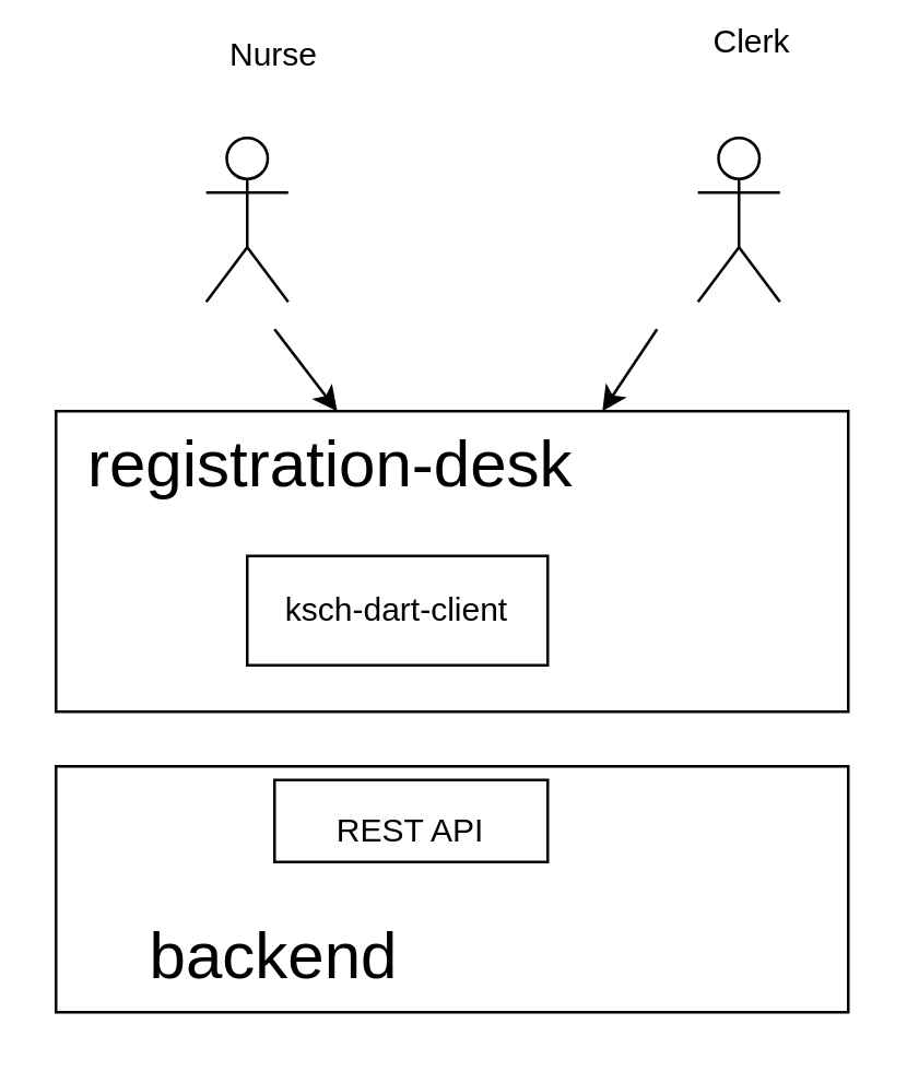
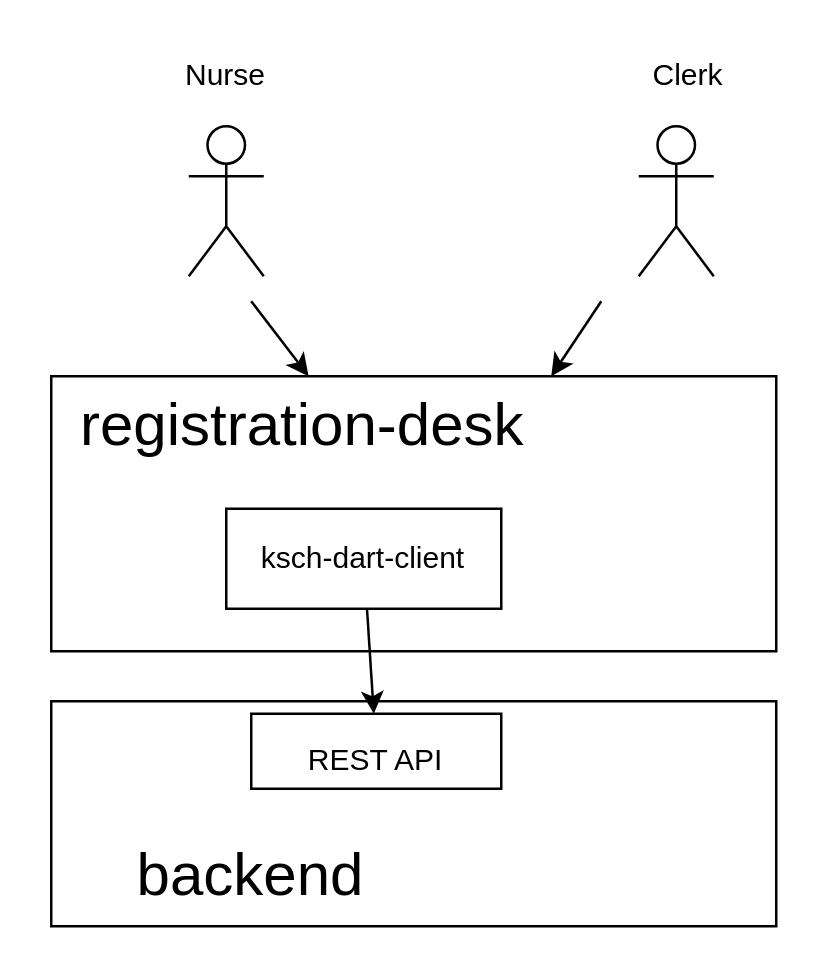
  <mxCell id="0" />
  <mxCell id="1" parent="0" />
  <mxCell id="2" value="" style="rounded=0;whiteSpace=wrap;html=1;" parent="1" vertex="1"><mxGeometry x="20" y="150" width="290" height="110" as="geometry" /></mxCell>
  <mxCell id="3" value="ksch-dart-client" style="rounded=0;whiteSpace=wrap;html=1;fillColor=none;" parent="1" vertex="1"><mxGeometry x="90" y="203" width="110" height="40" as="geometry" /></mxCell>
  <mxCell id="4" value="" style="rounded=0;whiteSpace=wrap;html=1;fillColor=#FFFFFF;" parent="1" vertex="1"><mxGeometry x="20" y="280" width="290" height="90" as="geometry" /></mxCell>
  <mxCell id="5" value="registration-desk" style="text;html=1;strokeColor=none;fillColor=none;align=left;verticalAlign=middle;whiteSpace=wrap;rounded=0;fontSize=24;" parent="1" vertex="1"><mxGeometry x="30" y="160" width="220" height="20" as="geometry" /></mxCell>
  <mxCell id="6" value="&lt;font style=&quot;font-size: 12px&quot;&gt;REST API&lt;/font&gt;" style="rounded=0;whiteSpace=wrap;html=1;fontSize=24;fillColor=none;verticalAlign=middle;" parent="1" vertex="1"><mxGeometry x="100" y="285" width="100" height="30" as="geometry" /></mxCell>
+ <mxCell id="7" value="" style="endArrow=classic;html=1;fontSize=24;" parent="1" source="3" target="6" edge="1"><mxGeometry width="50" height="50" relative="1" as="geometry"><mxPoint x="-200" y="290" as="sourcePoint" /><mxPoint x="-150" y="240" as="targetPoint" /></mxGeometry></mxCell>
  <mxCell id="8" value="backend" style="text;html=1;strokeColor=none;fillColor=none;align=center;verticalAlign=middle;whiteSpace=wrap;rounded=0;fontSize=24;" parent="1" vertex="1"><mxGeometry x="80" y="340" width="40" height="20" as="geometry" /></mxCell>
  <mxCell id="9" value="" style="shape=umlActor;verticalLabelPosition=bottom;verticalAlign=top;html=1;outlineConnect=0;fontSize=24;fillColor=#FFFFFF;" parent="1" vertex="1"><mxGeometry x="75" y="50" width="30" height="60" as="geometry" /></mxCell>
  <mxCell id="10" value="" style="shape=umlActor;verticalLabelPosition=bottom;verticalAlign=top;html=1;outlineConnect=0;fontSize=24;fillColor=#FFFFFF;" parent="1" vertex="1"><mxGeometry x="255" y="50" width="30" height="60" as="geometry" /></mxCell>
- <mxCell id="11" value="Nurse" style="text;html=1;strokeColor=none;fillColor=none;align=center;verticalAlign=middle;whiteSpace=wrap;rounded=0;fontSize=12;" parent="1" vertex="1"><mxGeometry x="80" y="10" width="40" height="20" as="geometry" /></mxCell>
- <mxCell id="12" value="Clerk" style="text;html=1;strokeColor=none;fillColor=none;align=center;verticalAlign=middle;whiteSpace=wrap;rounded=0;fontSize=12;" parent="1" vertex="1"><mxGeometry x="255" y="5" width="40" height="20" as="geometry" /></mxCell>
+ <mxCell id="11" value="Nurse" style="text;html=1;strokeColor=none;fillColor=none;align=center;verticalAlign=middle;whiteSpace=wrap;rounded=0;fontSize=12;" parent="1" vertex="1"><mxGeometry x="70" y="20" width="40" height="20" as="geometry" /></mxCell>
+ <mxCell id="12" value="Clerk" style="text;html=1;strokeColor=none;fillColor=none;align=center;verticalAlign=middle;whiteSpace=wrap;rounded=0;fontSize=12;" parent="1" vertex="1"><mxGeometry x="255" y="20" width="40" height="20" as="geometry" /></mxCell>
  <mxCell id="13" value="" style="endArrow=classic;html=1;fontSize=12;" parent="1" target="2" edge="1"><mxGeometry width="50" height="50" relative="1" as="geometry"><mxPoint x="100" y="120" as="sourcePoint" /><mxPoint x="170" y="110" as="targetPoint" /></mxGeometry></mxCell>
  <mxCell id="14" value="" style="endArrow=classic;html=1;fontSize=12;" parent="1" target="2" edge="1"><mxGeometry width="50" height="50" relative="1" as="geometry"><mxPoint x="240" y="120" as="sourcePoint" /><mxPoint x="380" y="160" as="targetPoint" /><Array as="points"><mxPoint x="220" y="150" /></Array></mxGeometry></mxCell>
